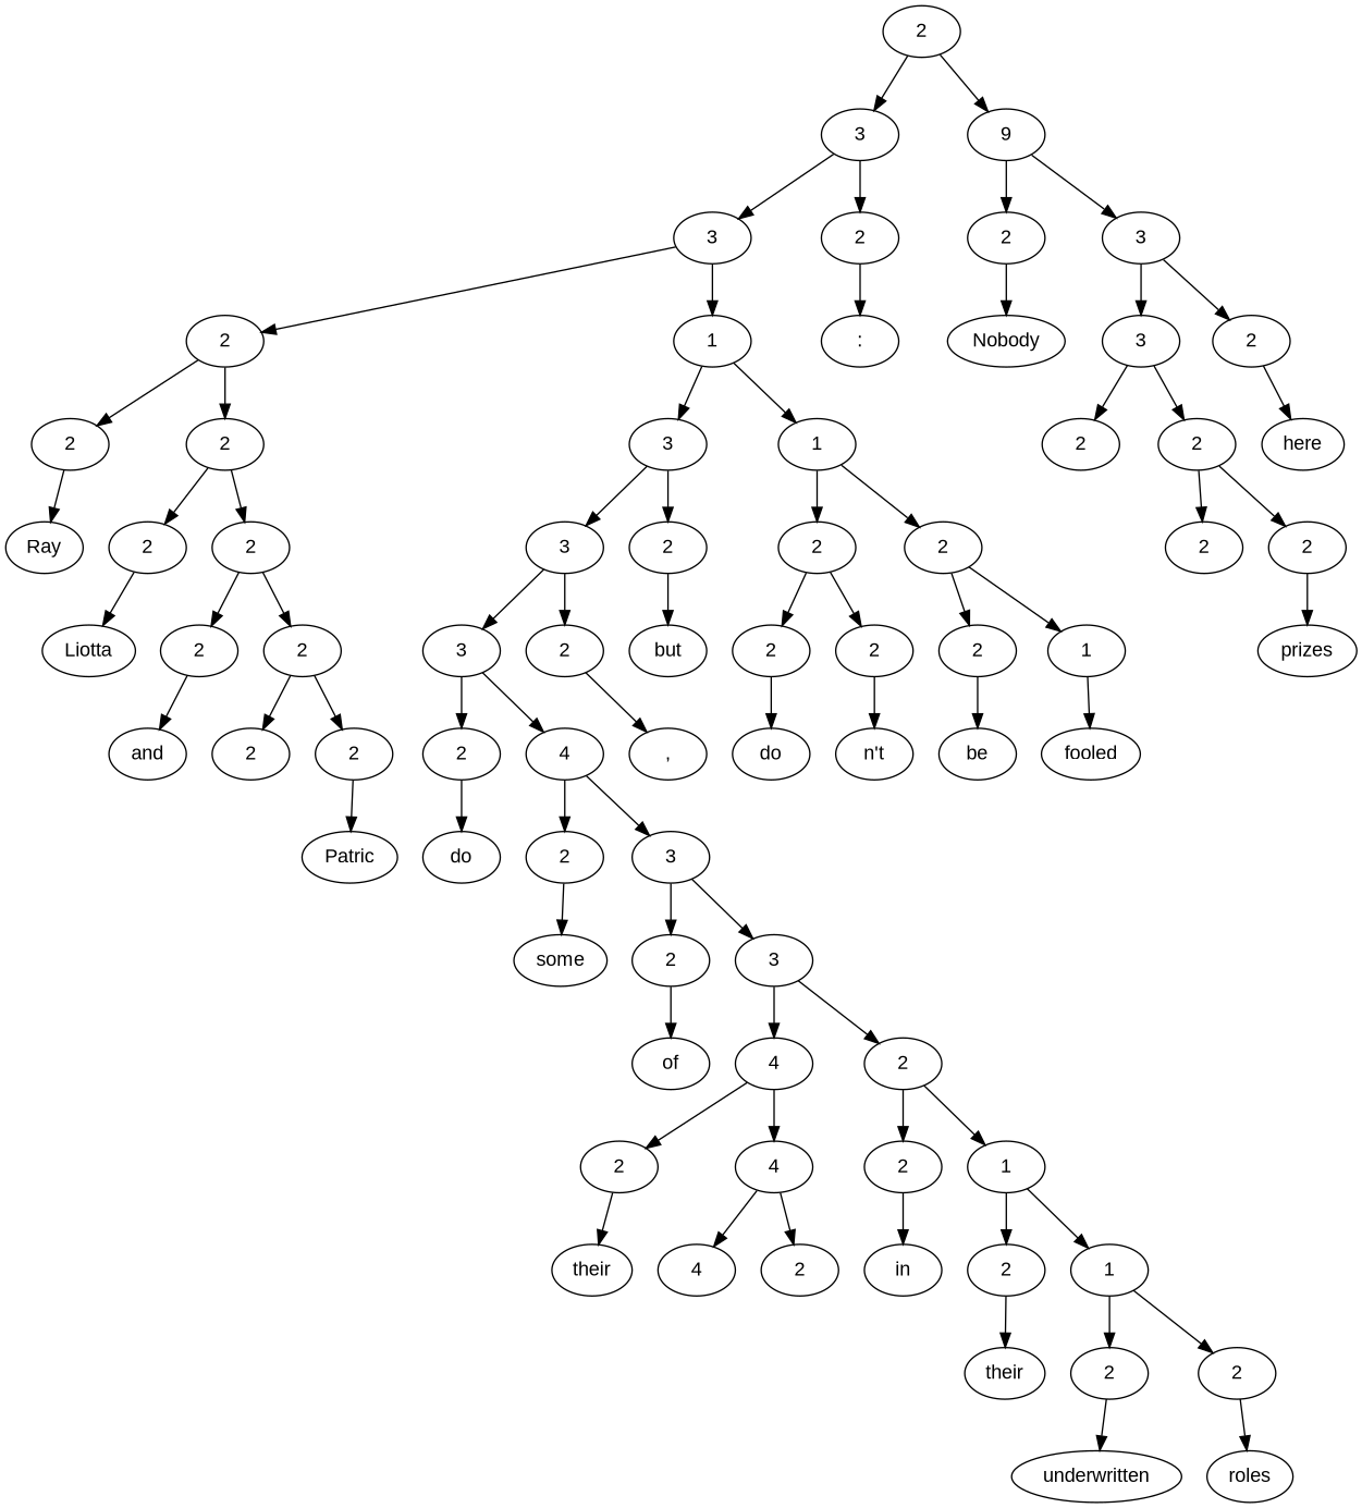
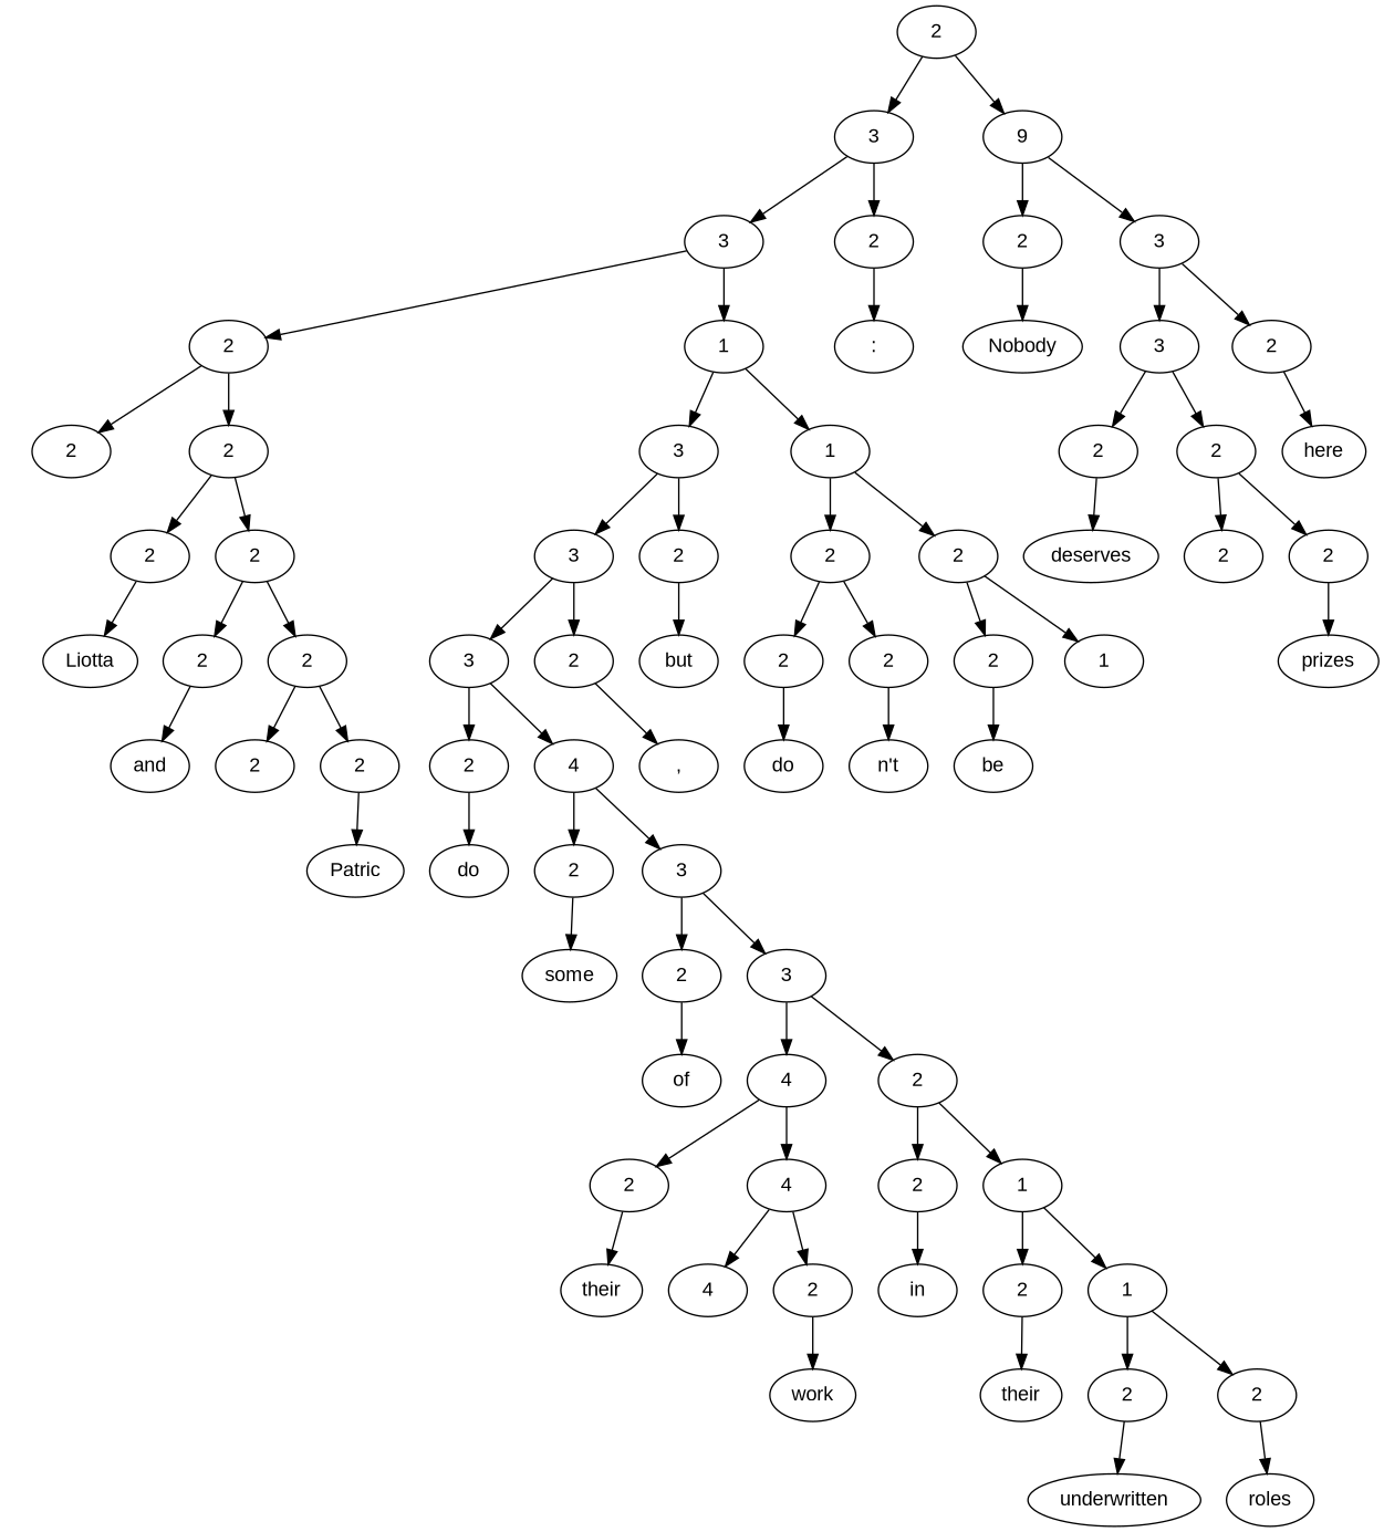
  digraph {
    fontname="Liberation Sans"
    node [fontname="Liberation Sans"]
    edge [fontname="Liberation Sans"]
    n1 [label=2]
    n2 [label=3]
    n3 [label=9]
    n4 [label=3]
    n5 [label=2]
    n6 [label=2]
    n7 [label=3]
    n8 [label=2]
    n9 [label=1]
    n10 [label=":"]
    n11 [label=Nobody]
    n12 [label=3]
    n13 [label=2]
    n14 [label=2]
    n15 [label=2]
    n16 [label=3]
    n17 [label=1]
    n18 [label=2]
    n19 [label=2]
    n20 [label=here]
-   n21 [label=Ray]
    n22 [label=2]
    n23 [label=2]
    n24 [label=3]
    n25 [label=2]
    n26 [label=2]
    n27 [label=2]
+   n28 [label=deserves]
    n29 [label=2]
    n30 [label=2]
    n31 [label=Liotta]
    n32 [label=2]
    n33 [label=2]
    n34 [label=3]
    n35 [label=2]
    n36 [label=but]
    n37 [label=2]
    n38 [label=2]
    n39 [label=2]
    n40 [label=1]
    n41 [label=prizes]
    n42 [label=and]
    n43 [label=2]
    n44 [label=2]
    n45 [label=2]
    n46 [label=4]
    n47 [label=","]
    n48 [label=do]
    n49 [label="n't"]
    n50 [label=be]
-   n51 [label=fooled]
    n52 [label=Patric]
    n53 [label=do]
    n54 [label=2]
    n55 [label=3]
    n56 [label=some]
    n57 [label=2]
    n58 [label=3]
    n59 [label=of]
    n60 [label=4]
    n61 [label=2]
    n62 [label=2]
    n63 [label=4]
    n64 [label=2]
    n65 [label=1]
    n66 [label=their]
    n67 [label=4]
    n68 [label=2]
    n69 [label=in]
    n70 [label=2]
    n71 [label=1]
+   n72 [label=work]
    n73 [label=their]
    n74 [label=2]
    n75 [label=2]
    n76 [label=underwritten]
    n77 [label=roles]
    n1 -> n2
    n1 -> n3
    n2 -> n4
    n2 -> n5
    n3 -> n6
    n3 -> n7
    n4 -> n8
    n4 -> n9
    n5 -> n10
    n6 -> n11
    n7 -> n12
    n7 -> n13
    n8 -> n14
    n8 -> n15
    n9 -> n16
    n9 -> n17
    n12 -> n18
    n12 -> n19
    n13 -> n20
-   n14 -> n21
    n15 -> n22
    n15 -> n23
    n16 -> n24
    n16 -> n25
    n17 -> n26
    n17 -> n27
+   n18 -> n28
    n19 -> n29
    n19 -> n30
    n22 -> n31
    n23 -> n32
    n23 -> n33
    n24 -> n34
    n24 -> n35
    n25 -> n36
    n26 -> n37
    n26 -> n38
    n27 -> n39
    n27 -> n40
    n30 -> n41
    n32 -> n42
    n33 -> n43
    n33 -> n44
    n34 -> n45
    n34 -> n46
    n35 -> n47
    n37 -> n48
    n38 -> n49
    n39 -> n50
-   n40 -> n51
    n44 -> n52
    n45 -> n53
    n46 -> n54
    n46 -> n55
    n54 -> n56
    n55 -> n57
    n55 -> n58
    n57 -> n59
    n58 -> n60
    n58 -> n61
    n60 -> n62
    n60 -> n63
    n61 -> n64
    n61 -> n65
    n62 -> n66
    n63 -> n67
    n63 -> n68
    n64 -> n69
    n65 -> n70
    n65 -> n71
+   n68 -> n72
    n70 -> n73
    n71 -> n74
    n71 -> n75
    n74 -> n76
    n75 -> n77
  }
